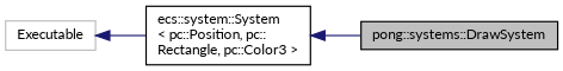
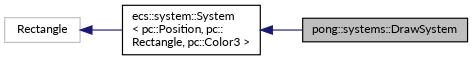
  digraph {
    rankdir=LR
    fontname=Lato
    node [color=black fillcolor=white fontname=Lato fontsize=10 shape=record style=filled]
    edge [color=midnightblue dir=back fontname=Lato fontsize=10 labelfontname=Helvetica labelfontsize=10 style=solid]
    n1 [fillcolor=grey75 fontcolor=black height=0.2 label="pong::systems::DrawSystem" width=0.4]
    n2 [height=0.2 label="ecs::system::System\l\< pc::Position, pc::\lRectangle, pc::Color3 \>" width=0.4]
-   n3 [color=grey75 height=0.2 label=Executable width=0.4]
+   n3 [color=grey75 height=0.2 label=Rectangle width=0.4]
    n2 -> n1
    n3 -> n2
  }
